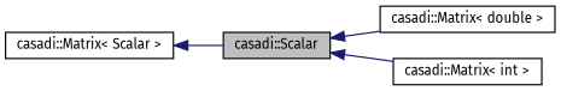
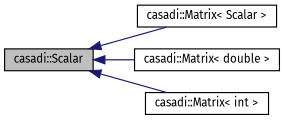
  digraph {
    fontname="Fira Sans"
    rankdir=LR
    node [color=black fillcolor=white fontname="Fira Sans" fontsize=10 shape=record style=filled]
    edge [color=midnightblue dir=back fontname="Fira Sans" fontsize=10 labelfontname="FreeSans.ttf" labelfontsize=10 style=solid]
    n1 [fillcolor=grey75 fontcolor=black height=0.2 label="casadi::Scalar" width=0.4]
    n2 [height=0.2 label="casadi::Matrix\< Scalar \>" width=0.4]
    n3 [height=0.2 label="casadi::Matrix\< double \>" width=0.4]
    n4 [height=0.2 label="casadi::Matrix\< int \>" width=0.4]
-   n2 -> n1
+   n1 -> n2
    n1 -> n3
    n1 -> n4
  }
